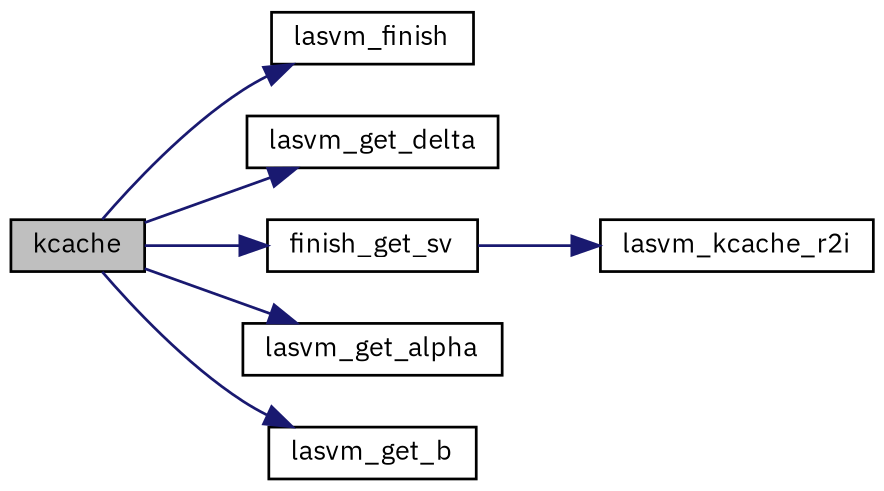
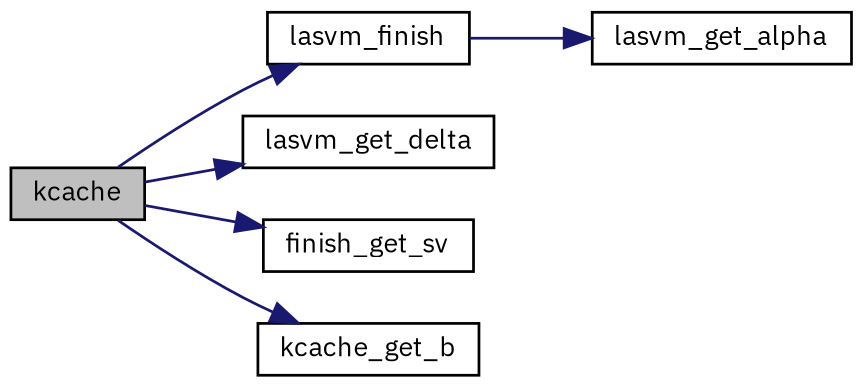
  digraph {
    fontname="IBM Plex Sans"
    rankdir=LR
    node [color=black fillcolor=white fontname="IBM Plex Sans" fontsize=10 shape=record style=filled]
    edge [color=midnightblue fontname="IBM Plex Sans" fontsize=10 labelfontname=Helvetica labelfontsize=10 style=solid]
    n1 [fillcolor=grey75 fontcolor=black height=0.2 label=kcache width=0.4]
    n2 [height=0.2 label=lasvm_finish width=0.4]
    n3 [height=0.2 label=lasvm_get_delta width=0.4]
    n4 [height=0.2 label=finish_get_sv width=0.4]
    n5 [height=0.2 label=lasvm_get_alpha width=0.4]
-   n6 [height=0.2 label=lasvm_get_b width=0.4]
-   n7 [height=0.2 label=lasvm_kcache_r2i width=0.4]
+   n6 [height=0.2 label=kcache_get_b width=0.4]
    n1 -> n2
    n1 -> n3
    n1 -> n4
-   n1 -> n5
+   n2 -> n5
    n1 -> n6
-   n4 -> n7
  }
